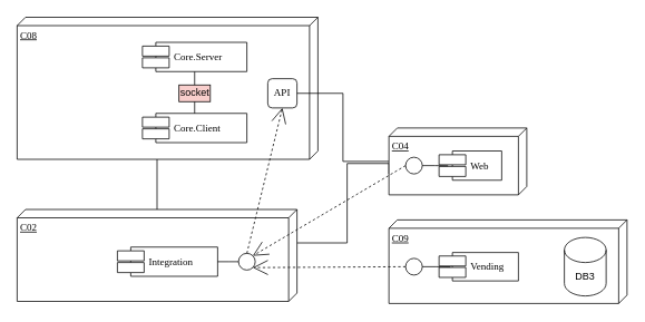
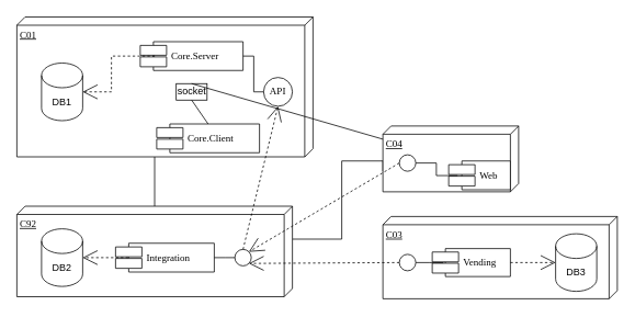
  <mxCell id="0" />
  <mxCell id="1" parent="0" />
- <mxCell id="2" value="C08" style="verticalAlign=top;align=left;spacingTop=8;spacingLeft=2;spacingRight=12;shape=cube;size=10;direction=south;fontStyle=4;html=1;rounded=0;shadow=0;comic=0;labelBackgroundColor=none;strokeWidth=1;fontFamily=Verdana;fontSize=12" vertex="1" parent="1"><mxGeometry x="20" y="20" width="360" height="170" as="geometry" /></mxCell>
- <mxCell id="3" value="C09" style="verticalAlign=top;align=left;spacingTop=8;spacingLeft=2;spacingRight=12;shape=cube;size=10;direction=south;fontStyle=4;html=1;rounded=0;shadow=0;comic=0;labelBackgroundColor=none;strokeWidth=1;fontFamily=Verdana;fontSize=12" vertex="1" parent="1"><mxGeometry x="465" y="262.5" width="285" height="100" as="geometry" /></mxCell>
+ <mxCell id="2" value="C01" style="verticalAlign=top;align=left;spacingTop=8;spacingLeft=2;spacingRight=12;shape=cube;size=10;direction=south;fontStyle=4;html=1;rounded=0;shadow=0;comic=0;labelBackgroundColor=none;strokeWidth=1;fontFamily=Verdana;fontSize=12" vertex="1" parent="1"><mxGeometry x="20" y="20" width="360" height="170" as="geometry" /></mxCell>
+ <mxCell id="3" value="C03" style="verticalAlign=top;align=left;spacingTop=8;spacingLeft=2;spacingRight=12;shape=cube;size=10;direction=south;fontStyle=4;html=1;rounded=0;shadow=0;comic=0;labelBackgroundColor=none;strokeWidth=1;fontFamily=Verdana;fontSize=12" vertex="1" parent="1"><mxGeometry x="465" y="262.5" width="285" height="100" as="geometry" /></mxCell>
  <mxCell id="4" value="Core.Server" style="shape=component;align=left;spacingLeft=36;rounded=0;shadow=0;comic=0;labelBackgroundColor=none;strokeWidth=1;fontFamily=Verdana;fontSize=12;html=1;" vertex="1" parent="1"><mxGeometry x="170" y="50" width="125" height="35" as="geometry" /></mxCell>
- <mxCell id="5" value="API" style="whiteSpace=wrap;html=1;shadow=0;comic=0;labelBackgroundColor=none;strokeWidth=1;fontFamily=Verdana;fontSize=12;align=center;rounded=1;" vertex="1" parent="1"><mxGeometry x="320" y="93.5" width="35" height="35" as="geometry" /></mxCell>
+ <mxCell id="5" value="API" style="ellipse;whiteSpace=wrap;html=1;rounded=0;shadow=0;comic=0;labelBackgroundColor=none;strokeWidth=1;fontFamily=Verdana;fontSize=12;align=center;" vertex="1" parent="1"><mxGeometry x="320" y="93.5" width="35" height="35" as="geometry" /></mxCell>
  <mxCell id="6" value="Vending" style="shape=component;align=left;spacingLeft=36;rounded=0;shadow=0;comic=0;labelBackgroundColor=none;strokeWidth=1;fontFamily=Verdana;fontSize=12;html=1;" vertex="1" parent="1"><mxGeometry x="525" y="301.5" width="95" height="34" as="geometry" /></mxCell>
- <mxCell id="7" style="edgeStyle=elbowEdgeStyle;rounded=0;html=1;labelBackgroundColor=none;startArrow=none;startFill=0;startSize=8;endArrow=none;endFill=0;endSize=16;fontFamily=Verdana;fontSize=12;" edge="1" parent="1" source="5" target="21"><mxGeometry relative="1" as="geometry" /></mxCell>
+ <mxCell id="7" style="edgeStyle=elbowEdgeStyle;rounded=0;html=1;labelBackgroundColor=none;startArrow=none;startFill=0;startSize=8;endArrow=none;endFill=0;endSize=16;fontFamily=Verdana;fontSize=12;entryX=1;entryY=0.5;entryDx=0;entryDy=0;" edge="1" parent="1" source="5" target="4"><mxGeometry relative="1" as="geometry" /></mxCell>
+ <mxCell id="8" style="edgeStyle=orthogonalEdgeStyle;rounded=0;html=1;labelBackgroundColor=none;startArrow=none;startFill=0;startSize=8;endArrow=open;endFill=0;endSize=16;fontFamily=Verdana;fontSize=12;dashed=1;entryX=1;entryY=0.5;entryDx=0;entryDy=0;entryPerimeter=0;exitX=0.142;exitY=0.5;exitDx=0;exitDy=0;exitPerimeter=0;" edge="1" parent="1" source="4" target="9"><mxGeometry relative="1" as="geometry"><mxPoint x="115" y="145" as="targetPoint" /></mxGeometry></mxCell>
+ <mxCell id="9" value="DB1" style="shape=cylinder3;whiteSpace=wrap;html=1;boundedLbl=1;backgroundOutline=1;size=15;" vertex="1" parent="1"><mxGeometry x="50" y="76" width="50" height="70" as="geometry" /></mxCell>
  <mxCell id="10" style="edgeStyle=orthogonalEdgeStyle;rounded=0;orthogonalLoop=1;jettySize=auto;html=1;endArrow=none;endFill=0;entryX=0;entryY=0;entryDx=55;entryDy=165;entryPerimeter=0;" edge="1" parent="1" source="11" target="21"><mxGeometry relative="1" as="geometry"><Array as="points"><mxPoint x="415" y="290" /><mxPoint x="415" y="195" /><mxPoint x="465" y="195" /></Array></mxGeometry></mxCell>
- <mxCell id="11" value="C02" style="verticalAlign=top;align=left;spacingTop=8;spacingLeft=2;spacingRight=12;shape=cube;size=10;direction=south;fontStyle=4;html=1;rounded=0;shadow=0;comic=0;labelBackgroundColor=none;strokeWidth=1;fontFamily=Verdana;fontSize=12" vertex="1" parent="1"><mxGeometry x="20" y="250" width="335" height="110" as="geometry" /></mxCell>
+ <mxCell id="11" value="C92" style="verticalAlign=top;align=left;spacingTop=8;spacingLeft=2;spacingRight=12;shape=cube;size=10;direction=south;fontStyle=4;html=1;rounded=0;shadow=0;comic=0;labelBackgroundColor=none;strokeWidth=1;fontFamily=Verdana;fontSize=12" vertex="1" parent="1"><mxGeometry x="20" y="250" width="335" height="110" as="geometry" /></mxCell>
  <mxCell id="12" value="Integration" style="shape=component;align=left;spacingLeft=36;rounded=0;shadow=0;comic=0;labelBackgroundColor=none;strokeWidth=1;fontFamily=Verdana;fontSize=12;html=1;" vertex="1" parent="1"><mxGeometry x="140" y="295" width="120" height="35" as="geometry" /></mxCell>
  <mxCell id="13" value="" style="ellipse;whiteSpace=wrap;html=1;rounded=0;shadow=0;comic=0;labelBackgroundColor=none;strokeWidth=1;fontFamily=Verdana;fontSize=12;align=center;" vertex="1" parent="1"><mxGeometry x="285" y="302.5" width="20" height="20" as="geometry" /></mxCell>
  <mxCell id="14" style="edgeStyle=elbowEdgeStyle;rounded=0;html=1;labelBackgroundColor=none;startArrow=none;startFill=0;startSize=8;endArrow=none;endFill=0;endSize=16;fontFamily=Verdana;fontSize=12;" edge="1" parent="1" source="13" target="12"><mxGeometry relative="1" as="geometry" /></mxCell>
+ <mxCell id="15" style="edgeStyle=orthogonalEdgeStyle;rounded=0;html=1;labelBackgroundColor=none;startArrow=none;startFill=0;startSize=8;endArrow=open;endFill=0;endSize=16;fontFamily=Verdana;fontSize=12;dashed=1;entryX=1;entryY=0.5;entryDx=0;entryDy=0;entryPerimeter=0;exitX=0.128;exitY=0.5;exitDx=0;exitDy=0;exitPerimeter=0;" edge="1" parent="1" source="12" target="16"><mxGeometry relative="1" as="geometry"><mxPoint x="75" y="340" as="targetPoint" /></mxGeometry></mxCell>
+ <mxCell id="16" value="DB2" style="shape=cylinder3;whiteSpace=wrap;html=1;boundedLbl=1;backgroundOutline=1;size=15;" vertex="1" parent="1"><mxGeometry x="50" y="277.5" width="50" height="70" as="geometry" /></mxCell>
  <mxCell id="17" style="edgeStyle=none;rounded=0;html=1;dashed=1;labelBackgroundColor=none;startArrow=none;startFill=0;startSize=8;endArrow=open;endFill=0;endSize=16;fontFamily=Verdana;fontSize=12;entryX=1;entryY=1;entryDx=0;entryDy=0;exitX=0;exitY=0.5;exitDx=0;exitDy=0;" edge="1" parent="1" source="19" target="13"><mxGeometry relative="1" as="geometry"><mxPoint x="602.474" y="139.689" as="targetPoint" /></mxGeometry></mxCell>
  <mxCell id="18" style="edgeStyle=none;rounded=0;html=1;dashed=1;labelBackgroundColor=none;startArrow=none;startFill=0;startSize=8;endArrow=open;endFill=0;endSize=16;fontFamily=Verdana;fontSize=12;entryX=0.5;entryY=1;entryDx=0;entryDy=0;exitX=0.5;exitY=0;exitDx=0;exitDy=0;" edge="1" parent="1" source="13" target="5"><mxGeometry relative="1" as="geometry"><mxPoint x="570" y="265" as="sourcePoint" /><mxPoint x="350" y="315" as="targetPoint" /></mxGeometry></mxCell>
  <mxCell id="19" value="" style="ellipse;whiteSpace=wrap;html=1;rounded=0;shadow=0;comic=0;labelBackgroundColor=none;strokeWidth=1;fontFamily=Verdana;fontSize=12;align=center;" vertex="1" parent="1"><mxGeometry x="485" y="308.5" width="20" height="20" as="geometry" /></mxCell>
  <mxCell id="20" style="edgeStyle=elbowEdgeStyle;rounded=0;html=1;labelBackgroundColor=none;startArrow=none;startFill=0;startSize=8;endArrow=none;endFill=0;endSize=16;fontFamily=Verdana;fontSize=12;exitX=1;exitY=0.5;exitDx=0;exitDy=0;entryX=0.143;entryY=0.507;entryDx=0;entryDy=0;entryPerimeter=0;" edge="1" parent="1" source="19" target="6"><mxGeometry relative="1" as="geometry"><mxPoint x="455" y="318.5" as="targetPoint" /></mxGeometry></mxCell>
  <mxCell id="21" value="C04" style="verticalAlign=top;align=left;spacingTop=8;spacingLeft=2;spacingRight=12;shape=cube;size=10;direction=south;fontStyle=4;html=1;rounded=0;shadow=0;comic=0;labelBackgroundColor=none;strokeWidth=1;fontFamily=Verdana;fontSize=12" vertex="1" parent="1"><mxGeometry x="465" y="152.5" width="165" height="80" as="geometry" /></mxCell>
- <mxCell id="22" value="Web" style="shape=component;align=left;spacingLeft=36;rounded=0;shadow=0;comic=0;labelBackgroundColor=none;strokeWidth=1;fontFamily=Verdana;fontSize=12;html=1;" vertex="1" parent="1"><mxGeometry x="525" y="180" width="75" height="35" as="geometry" /></mxCell>
+ <mxCell id="22" value="Web" style="shape=component;align=left;spacingLeft=36;rounded=0;shadow=0;comic=0;labelBackgroundColor=none;strokeWidth=1;fontFamily=Verdana;fontSize=12;html=1;" vertex="1" parent="1"><mxGeometry x="545" y="195" width="75" height="35" as="geometry" /></mxCell>
  <mxCell id="23" value="" style="ellipse;whiteSpace=wrap;html=1;rounded=0;shadow=0;comic=0;labelBackgroundColor=none;strokeWidth=1;fontFamily=Verdana;fontSize=12;align=center;" vertex="1" parent="1"><mxGeometry x="485" y="187.5" width="20" height="20" as="geometry" /></mxCell>
  <mxCell id="24" style="edgeStyle=elbowEdgeStyle;rounded=0;html=1;labelBackgroundColor=none;startArrow=none;startFill=0;startSize=8;endArrow=none;endFill=0;endSize=16;fontFamily=Verdana;fontSize=12;exitX=1;exitY=0.5;exitDx=0;exitDy=0;entryX=0.143;entryY=0.507;entryDx=0;entryDy=0;entryPerimeter=0;" edge="1" parent="1" source="23" target="22"><mxGeometry relative="1" as="geometry"><mxPoint x="455" y="197.5" as="targetPoint" /></mxGeometry></mxCell>
  <mxCell id="25" style="edgeStyle=none;rounded=0;html=1;dashed=1;labelBackgroundColor=none;startArrow=none;startFill=0;startSize=8;endArrow=open;endFill=0;endSize=16;fontFamily=Verdana;fontSize=12;entryX=1;entryY=0;entryDx=0;entryDy=0;exitX=0;exitY=0.5;exitDx=0;exitDy=0;" edge="1" parent="1" source="23" target="13"><mxGeometry relative="1" as="geometry"><mxPoint x="550" y="326" as="sourcePoint" /><mxPoint x="350" y="325" as="targetPoint" /></mxGeometry></mxCell>
  <mxCell id="26" style="edgeStyle=orthogonalEdgeStyle;rounded=0;orthogonalLoop=1;jettySize=auto;html=1;entryX=0;entryY=0.5;entryDx=0;entryDy=0;entryPerimeter=0;endArrow=none;endFill=0;" edge="1" parent="1" source="2" target="11"><mxGeometry relative="1" as="geometry"><Array as="points"><mxPoint x="188" y="222" /></Array></mxGeometry></mxCell>
- <mxCell id="27" value="Core.Client" style="shape=component;align=left;spacingLeft=36;rounded=0;shadow=0;comic=0;labelBackgroundColor=none;strokeWidth=1;fontFamily=Verdana;fontSize=12;html=1;" vertex="1" parent="1"><mxGeometry x="170" y="135" width="125" height="35" as="geometry" /></mxCell>
+ <mxCell id="27" value="Core.Client" style="shape=component;align=left;spacingLeft=36;rounded=0;shadow=0;comic=0;labelBackgroundColor=none;strokeWidth=1;fontFamily=Verdana;fontSize=12;html=1;" vertex="1" parent="1"><mxGeometry x="190" y="150" width="125" height="35" as="geometry" /></mxCell>
  <mxCell id="28" value="DB3" style="shape=cylinder3;whiteSpace=wrap;html=1;boundedLbl=1;backgroundOutline=1;size=15;" vertex="1" parent="1"><mxGeometry x="675" y="283.5" width="50" height="70" as="geometry" /></mxCell>
- <mxCell id="30" value="socket" style="html=1;whiteSpace=wrap;fillColor=#f8cecc;" vertex="1" parent="1"><mxGeometry x="213.75" y="101" width="37.5" height="20" as="geometry" /></mxCell>
+ <mxCell id="29" style="edgeStyle=orthogonalEdgeStyle;rounded=0;html=1;labelBackgroundColor=none;startArrow=none;startFill=0;startSize=8;endArrow=open;endFill=0;endSize=16;fontFamily=Verdana;fontSize=12;dashed=1;entryX=0;entryY=0.5;entryDx=0;entryDy=0;entryPerimeter=0;exitX=1;exitY=0.5;exitDx=0;exitDy=0;" edge="1" parent="1" source="6" target="28"><mxGeometry relative="1" as="geometry"><mxPoint x="670" y="402.5" as="targetPoint" /><mxPoint x="755" y="402.5" as="sourcePoint" /></mxGeometry></mxCell>
+ <mxCell id="30" value="socket" style="html=1;whiteSpace=wrap;" vertex="1" parent="1"><mxGeometry x="213.75" y="101" width="37.5" height="20" as="geometry" /></mxCell>
  <mxCell id="31" value="" style="endArrow=none;html=1;rounded=0;entryX=0.5;entryY=1;entryDx=0;entryDy=0;exitX=0.5;exitY=0;exitDx=0;exitDy=0;" edge="1" parent="1" source="27" target="30"><mxGeometry width="50" height="50" relative="1" as="geometry"><mxPoint x="245" y="180" as="sourcePoint" /><mxPoint x="295" y="130" as="targetPoint" /></mxGeometry></mxCell>
- <mxCell id="32" value="" style="endArrow=none;html=1;rounded=0;entryX=0.5;entryY=1;entryDx=0;entryDy=0;exitX=0.5;exitY=0;exitDx=0;exitDy=0;" edge="1" parent="1" source="30" target="4"><mxGeometry width="50" height="50" relative="1" as="geometry"><mxPoint x="243" y="155" as="sourcePoint" /><mxPoint x="243" y="140" as="targetPoint" /></mxGeometry></mxCell>
+ <mxCell id="32" value="" style="endArrow=none;html=1;rounded=0;exitX=0.5;exitY=0;exitDx=0;exitDy=0;" edge="1" parent="1" source="30" target="21"><mxGeometry width="50" height="50" relative="1" as="geometry"><mxPoint x="243" y="155" as="sourcePoint" /><mxPoint x="243" y="140" as="targetPoint" /></mxGeometry></mxCell>
